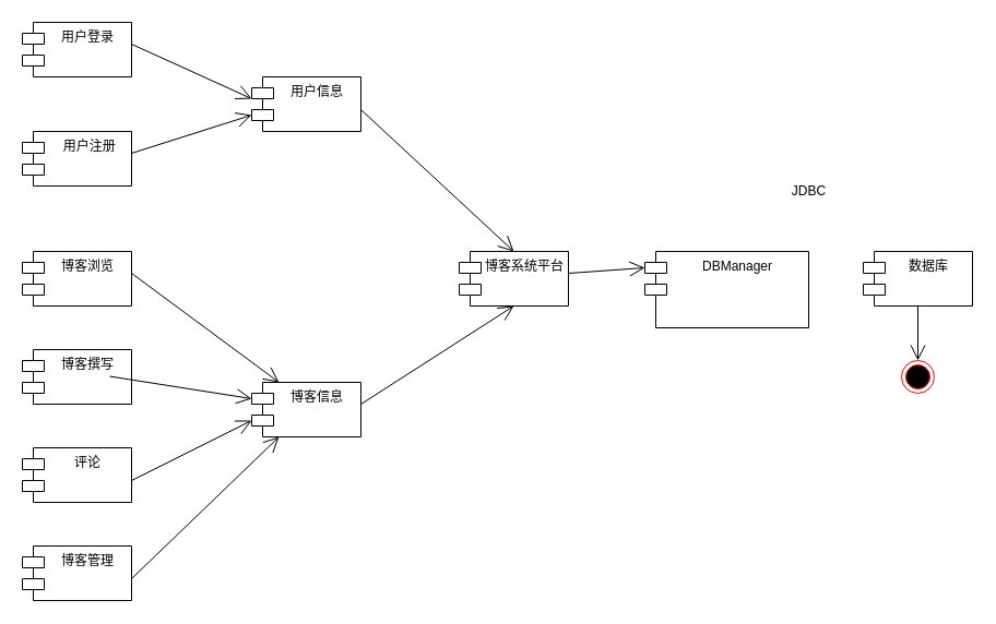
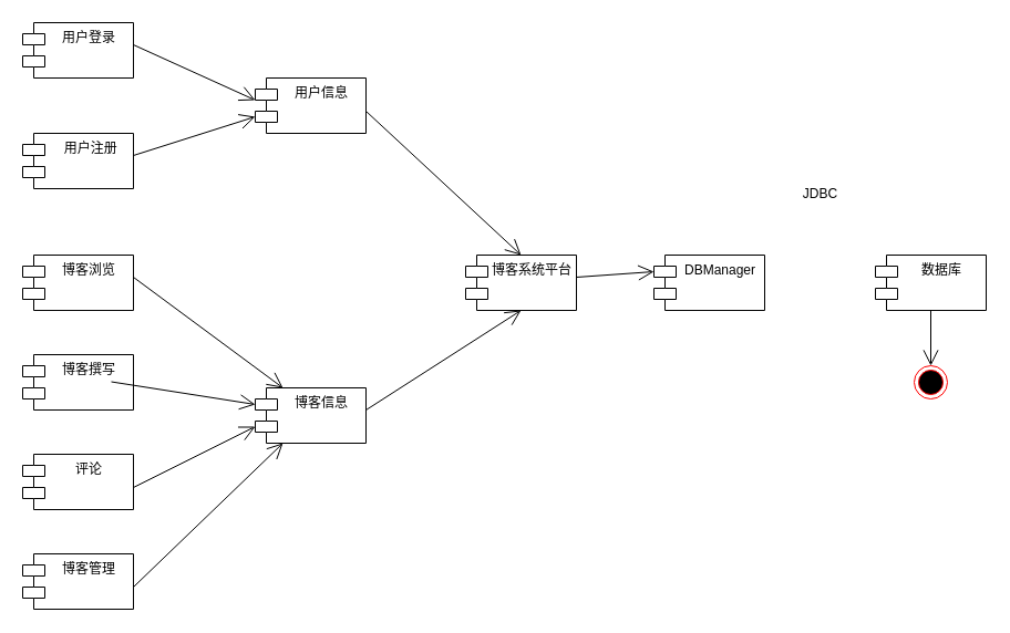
  <mxCell id="0" />
  <mxCell id="1" parent="0" />
  <mxCell id="2" value="用户登录" style="shape=module;align=left;spacingLeft=20;align=center;verticalAlign=top;" vertex="1" parent="1"><mxGeometry x="20" y="20" width="100" height="50" as="geometry" /></mxCell>
  <mxCell id="3" value=" 用户注册" style="shape=module;align=left;spacingLeft=20;align=center;verticalAlign=top;" vertex="1" parent="1"><mxGeometry x="20" y="120" width="100" height="50" as="geometry" /></mxCell>
  <mxCell id="4" value="用户信息" style="shape=module;align=left;spacingLeft=20;align=center;verticalAlign=top;" vertex="1" parent="1"><mxGeometry x="230" y="70" width="100" height="50" as="geometry" /></mxCell>
  <mxCell id="5" value="" style="endArrow=open;endFill=1;endSize=12;html=1;rounded=0;entryX=0;entryY=0.4;entryDx=0;entryDy=0;entryPerimeter=0;" edge="1" parent="1" target="4"><mxGeometry width="160" relative="1" as="geometry"><mxPoint x="120" y="40" as="sourcePoint" /><mxPoint x="280" y="40" as="targetPoint" /></mxGeometry></mxCell>
  <mxCell id="6" value="" style="endArrow=open;endFill=1;endSize=12;html=1;rounded=0;entryX=0;entryY=0;entryDx=0;entryDy=35;entryPerimeter=0;" edge="1" parent="1" target="4"><mxGeometry width="160" relative="1" as="geometry"><mxPoint x="120" y="140" as="sourcePoint" /><mxPoint x="280" y="140" as="targetPoint" /></mxGeometry></mxCell>
  <mxCell id="7" value="博客浏览" style="shape=module;align=left;spacingLeft=20;align=center;verticalAlign=top;" vertex="1" parent="1"><mxGeometry x="20" y="230" width="100" height="50" as="geometry" /></mxCell>
  <mxCell id="8" value="博客撰写" style="shape=module;align=left;spacingLeft=20;align=center;verticalAlign=top;" vertex="1" parent="1"><mxGeometry x="20" y="320" width="100" height="50" as="geometry" /></mxCell>
  <mxCell id="9" value="评论" style="shape=module;align=left;spacingLeft=20;align=center;verticalAlign=top;" vertex="1" parent="1"><mxGeometry x="20" y="410" width="100" height="50" as="geometry" /></mxCell>
  <mxCell id="10" value="博客管理" style="shape=module;align=left;spacingLeft=20;align=center;verticalAlign=top;" vertex="1" parent="1"><mxGeometry x="20" y="500" width="100" height="50" as="geometry" /></mxCell>
  <mxCell id="11" value="博客信息" style="shape=module;align=left;spacingLeft=20;align=center;verticalAlign=top;" vertex="1" parent="1"><mxGeometry x="230" y="350" width="100" height="50" as="geometry" /></mxCell>
  <mxCell id="12" value="" style="endArrow=open;endFill=1;endSize=12;html=1;rounded=0;entryX=0.25;entryY=0;entryDx=0;entryDy=0;" edge="1" parent="1" target="11"><mxGeometry width="160" relative="1" as="geometry"><mxPoint x="120" y="250" as="sourcePoint" /><mxPoint x="280" y="250" as="targetPoint" /></mxGeometry></mxCell>
  <mxCell id="13" value="" style="endArrow=open;endFill=1;endSize=12;html=1;rounded=0;entryX=0;entryY=0;entryDx=0;entryDy=15;entryPerimeter=0;" edge="1" parent="1" target="11"><mxGeometry width="160" relative="1" as="geometry"><mxPoint x="100" y="344.5" as="sourcePoint" /><mxPoint x="260" y="344.5" as="targetPoint" /></mxGeometry></mxCell>
  <mxCell id="14" value="" style="endArrow=open;endFill=1;endSize=12;html=1;rounded=0;entryX=0;entryY=0;entryDx=0;entryDy=35;entryPerimeter=0;" edge="1" parent="1" target="11"><mxGeometry width="160" relative="1" as="geometry"><mxPoint x="120" y="440" as="sourcePoint" /><mxPoint x="280" y="440" as="targetPoint" /></mxGeometry></mxCell>
  <mxCell id="15" value="" style="endArrow=open;endFill=1;endSize=12;html=1;rounded=0;entryX=0.25;entryY=1;entryDx=0;entryDy=0;" edge="1" parent="1" target="11"><mxGeometry width="160" relative="1" as="geometry"><mxPoint x="120" y="530" as="sourcePoint" /><mxPoint x="280" y="530" as="targetPoint" /></mxGeometry></mxCell>
  <mxCell id="16" value="博客系统平台" style="shape=module;align=left;spacingLeft=20;align=center;verticalAlign=top;" vertex="1" parent="1"><mxGeometry x="420" y="230" width="100" height="50" as="geometry" /></mxCell>
  <mxCell id="17" value="" style="endArrow=open;endFill=1;endSize=12;html=1;rounded=0;entryX=0.5;entryY=0;entryDx=0;entryDy=0;" edge="1" parent="1" target="16"><mxGeometry width="160" relative="1" as="geometry"><mxPoint x="330" y="100" as="sourcePoint" /><mxPoint x="490" y="100" as="targetPoint" /></mxGeometry></mxCell>
  <mxCell id="18" value="" style="endArrow=open;endFill=1;endSize=12;html=1;rounded=0;entryX=0.5;entryY=1;entryDx=0;entryDy=0;" edge="1" parent="1" target="16"><mxGeometry width="160" relative="1" as="geometry"><mxPoint x="330" y="370" as="sourcePoint" /><mxPoint x="490" y="370" as="targetPoint" /></mxGeometry></mxCell>
- <mxCell id="19" value="DBManager" style="shape=module;align=left;spacingLeft=20;align=center;verticalAlign=top;" vertex="1" parent="1"><mxGeometry x="590" y="230" width="150" height="70" as="geometry" /></mxCell>
+ <mxCell id="19" value="DBManager" style="shape=module;align=left;spacingLeft=20;align=center;verticalAlign=top;" vertex="1" parent="1"><mxGeometry x="590" y="230" width="100" height="50" as="geometry" /></mxCell>
  <mxCell id="20" value="数据库" style="shape=module;align=left;spacingLeft=20;align=center;verticalAlign=top;" vertex="1" parent="1"><mxGeometry x="790" y="230" width="100" height="50" as="geometry" /></mxCell>
  <mxCell id="21" value="" style="endArrow=open;endFill=1;endSize=12;html=1;rounded=0;entryX=0;entryY=0;entryDx=0;entryDy=15;entryPerimeter=0;" edge="1" parent="1" target="19"><mxGeometry width="160" relative="1" as="geometry"><mxPoint x="520" y="250" as="sourcePoint" /><mxPoint x="600" y="250" as="targetPoint" /></mxGeometry></mxCell>
  <mxCell id="22" value="JDBC" style="text;html=1;align=center;verticalAlign=middle;resizable=0;points=[];autosize=1;strokeColor=none;fillColor=none;" vertex="1" parent="1"><mxGeometry x="715" y="160" width="50" height="30" as="geometry" /></mxCell>
  <mxCell id="23" value="" style="ellipse;html=1;shape=endState;fillColor=#000000;strokeColor=#ff0000;" vertex="1" parent="1"><mxGeometry x="825" y="330" width="30" height="30" as="geometry" /></mxCell>
  <mxCell id="24" value="" style="endArrow=open;endFill=1;endSize=12;html=1;rounded=0;" edge="1" parent="1" target="23"><mxGeometry width="160" relative="1" as="geometry"><mxPoint x="840" y="280" as="sourcePoint" /><mxPoint x="1000" y="280" as="targetPoint" /></mxGeometry></mxCell>
